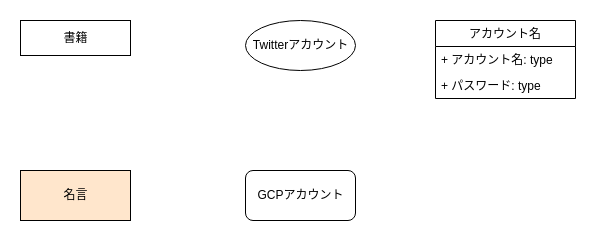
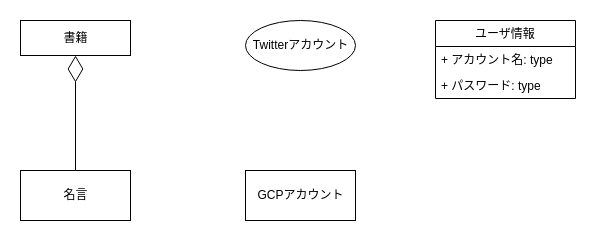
  <mxCell id="0" />
  <mxCell id="1" parent="0" />
- <mxCell id="2" value="名言" style="html=1;fillColor=#ffe6cc;" parent="1" vertex="1"><mxGeometry x="20" y="170" width="110" height="50" as="geometry" /></mxCell>
+ <mxCell id="2" value="名言" style="html=1;" parent="1" vertex="1"><mxGeometry x="20" y="170" width="110" height="50" as="geometry" /></mxCell>
+ <mxCell id="3" value="" style="endArrow=diamondThin;endFill=0;endSize=24;html=1;entryX=0.5;entryY=1;entryDx=0;entryDy=0;exitX=0.5;exitY=0;exitDx=0;exitDy=0;" parent="1" source="2" target="5" edge="1"><mxGeometry width="160" relative="1" as="geometry"><mxPoint x="125" y="190" as="sourcePoint" /><mxPoint x="75" y="80" as="targetPoint" /></mxGeometry></mxCell>
  <mxCell id="4" value="Twitterアカウント" style="ellipse;html=1;" parent="1" vertex="1"><mxGeometry x="245" y="20" width="110" height="50" as="geometry" /></mxCell>
  <mxCell id="5" value="書籍" style="html=1;" parent="1" vertex="1"><mxGeometry x="20" y="20" width="110" height="35" as="geometry" /></mxCell>
- <mxCell id="6" value="GCPアカウント" style="html=1;rounded=1;" parent="1" vertex="1"><mxGeometry x="245" y="170" width="110" height="50" as="geometry" /></mxCell>
- <mxCell id="7" value="アカウント名" style="swimlane;fontStyle=0;childLayout=stackLayout;horizontal=1;startSize=26;fillColor=none;horizontalStack=0;resizeParent=1;resizeParentMax=0;resizeLast=0;collapsible=1;marginBottom=0;" vertex="1" parent="1"><mxGeometry x="435" y="20" width="140" height="78" as="geometry" /></mxCell>
+ <mxCell id="6" value="GCPアカウント" style="html=1;" parent="1" vertex="1"><mxGeometry x="245" y="170" width="110" height="50" as="geometry" /></mxCell>
+ <mxCell id="7" value="ユーザ情報" style="swimlane;fontStyle=0;childLayout=stackLayout;horizontal=1;startSize=26;fillColor=none;horizontalStack=0;resizeParent=1;resizeParentMax=0;resizeLast=0;collapsible=1;marginBottom=0;" vertex="1" parent="1"><mxGeometry x="435" y="20" width="140" height="78" as="geometry" /></mxCell>
  <mxCell id="8" value="+ アカウント名: type" style="text;strokeColor=none;fillColor=none;align=left;verticalAlign=top;spacingLeft=4;spacingRight=4;overflow=hidden;rotatable=0;points=[[0,0.5],[1,0.5]];portConstraint=eastwest;" vertex="1" parent="7"><mxGeometry y="26" width="140" height="26" as="geometry" /></mxCell>
  <mxCell id="9" value="+ パスワード: type" style="text;strokeColor=none;fillColor=none;align=left;verticalAlign=top;spacingLeft=4;spacingRight=4;overflow=hidden;rotatable=0;points=[[0,0.5],[1,0.5]];portConstraint=eastwest;" vertex="1" parent="7"><mxGeometry y="52" width="140" height="26" as="geometry" /></mxCell>
